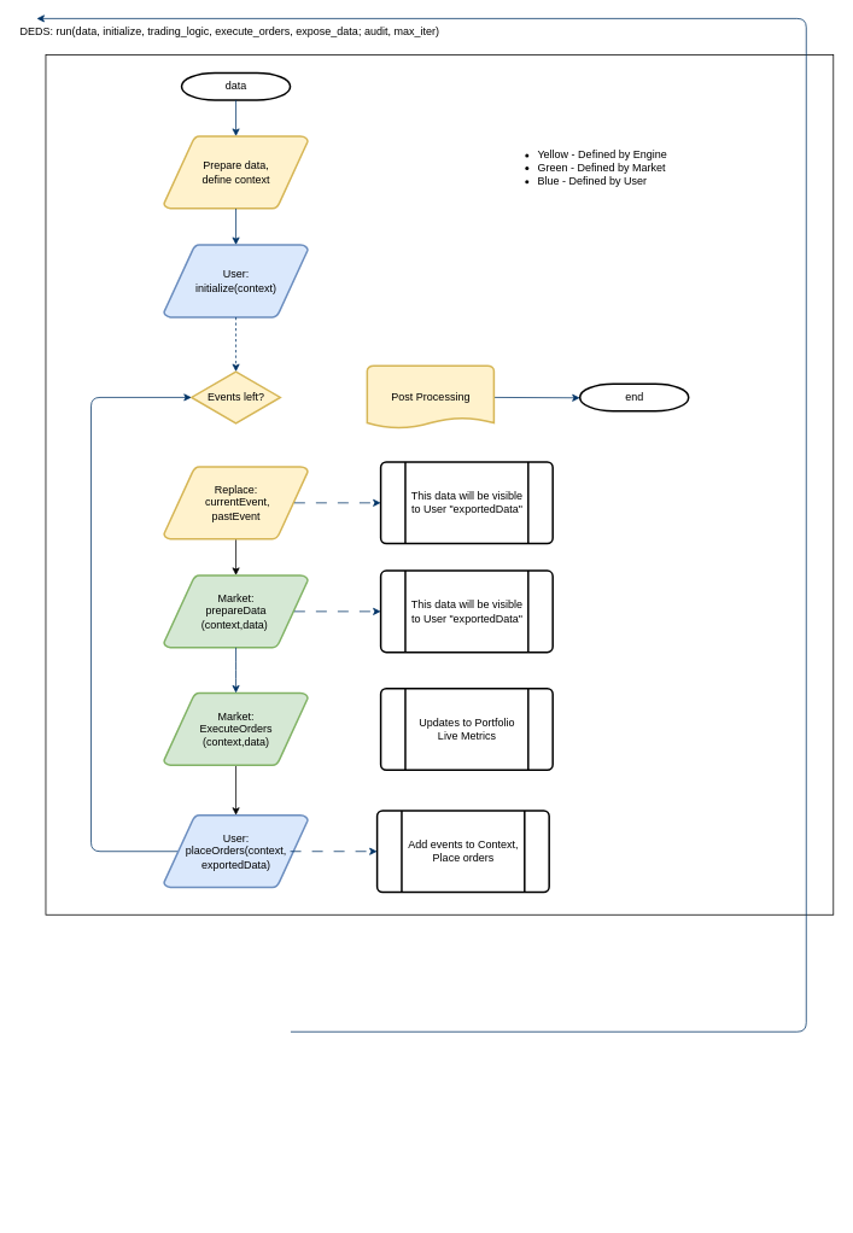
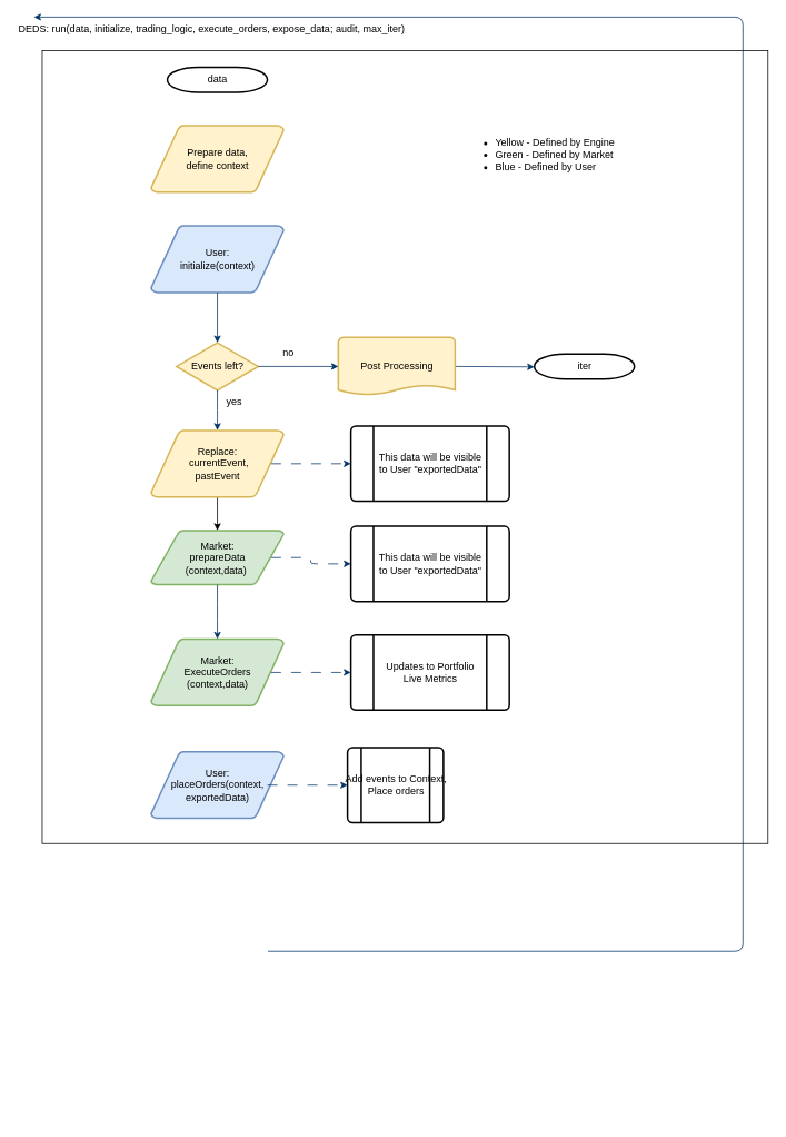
  <mxCell id="0" />
  <mxCell id="1" parent="0" />
  <mxCell id="2" value="" style="rounded=0;whiteSpace=wrap;html=1;fillColor=none;" vertex="1" parent="1"><mxGeometry x="50" y="60" width="870" height="950" as="geometry" /></mxCell>
  <mxCell id="3" value="data" style="shape=mxgraph.flowchart.terminator;strokeWidth=2;gradientColor=none;gradientDirection=north;fontStyle=0;html=1;" parent="1" vertex="1"><mxGeometry x="200" y="80" width="120" height="30" as="geometry" /></mxCell>
  <mxCell id="4" value="Prepare data,&lt;br&gt;define context" style="shape=mxgraph.flowchart.data;strokeWidth=2;gradientDirection=north;fontStyle=0;html=1;fillColor=#fff2cc;strokeColor=#d6b656;" parent="1" vertex="1"><mxGeometry x="180.5" y="150" width="159" height="80" as="geometry" /></mxCell>
- <mxCell id="5" value="Market:&lt;br&gt;prepareData&lt;br&gt;(context,data)&amp;nbsp;" style="shape=mxgraph.flowchart.data;strokeWidth=2;gradientDirection=north;fontStyle=0;html=1;fillColor=#d5e8d4;strokeColor=#82b366;" parent="1" vertex="1"><mxGeometry x="180.5" y="635" width="159" height="80" as="geometry" /></mxCell>
+ <mxCell id="5" value="Market:&lt;br&gt;prepareData&lt;br&gt;(context,data)&amp;nbsp;" style="shape=mxgraph.flowchart.data;strokeWidth=2;gradientDirection=north;fontStyle=0;html=1;fillColor=#d5e8d4;strokeColor=#82b366;" parent="1" vertex="1"><mxGeometry x="180.5" y="635" width="159" height="65" as="geometry" /></mxCell>
  <mxCell id="6" value="User:&lt;br&gt;initialize(context)" style="shape=mxgraph.flowchart.data;strokeWidth=2;gradientDirection=north;fontStyle=0;html=1;fillColor=#dae8fc;strokeColor=#6c8ebf;" parent="1" vertex="1"><mxGeometry x="180.5" y="270" width="159" height="80" as="geometry" /></mxCell>
  <mxCell id="7" value="Events left?" style="shape=mxgraph.flowchart.decision;strokeWidth=2;gradientDirection=north;fontStyle=0;html=1;fillColor=#fff2cc;strokeColor=#d6b656;" parent="1" vertex="1"><mxGeometry x="211" y="410" width="98" height="57" as="geometry" /></mxCell>
- <mxCell id="8" style="fontStyle=1;strokeColor=#003366;strokeWidth=1;html=1;" parent="1" source="3" target="4" edge="1"><mxGeometry relative="1" as="geometry" /></mxCell>
- <mxCell id="9" style="fontStyle=1;strokeColor=#003366;strokeWidth=1;html=1;" parent="1" source="4" target="6" edge="1"><mxGeometry relative="1" as="geometry" /></mxCell>
- <mxCell id="10" style="entryX=0.5;entryY=0;entryPerimeter=0;fontStyle=1;strokeColor=#003366;strokeWidth=1;html=1;dashed=1;" parent="1" source="6" target="7" edge="1"><mxGeometry relative="1" as="geometry" /></mxCell>
- <mxCell id="12" value="" style="edgeStyle=orthogonalEdgeStyle;rounded=0;orthogonalLoop=1;jettySize=auto;html=1;" edge="1" parent="1" source="13" target="27"><mxGeometry relative="1" as="geometry" /></mxCell>
+ <mxCell id="10" style="entryX=0.5;entryY=0;entryPerimeter=0;fontStyle=1;strokeColor=#003366;strokeWidth=1;html=1;" parent="1" source="6" target="7" edge="1"><mxGeometry relative="1" as="geometry" /></mxCell>
+ <mxCell id="11" value="" style="edgeStyle=elbowEdgeStyle;elbow=horizontal;fontColor=#001933;fontStyle=1;strokeColor=#003366;strokeWidth=1;html=1;" parent="1" source="7" target="29" edge="1"><mxGeometry width="100" height="100" as="geometry"><mxPoint y="120" as="sourcePoint" x="-60" /><mxPoint x="40" as="targetPoint" y="20" /></mxGeometry></mxCell>
  <mxCell id="13" value="Market:&lt;br&gt;ExecuteOrders&lt;br&gt;(context,data)" style="shape=mxgraph.flowchart.data;strokeWidth=2;gradientDirection=north;fontStyle=0;html=1;fillColor=#d5e8d4;strokeColor=#82b366;" parent="1" vertex="1"><mxGeometry x="180.5" y="765" width="159" height="80" as="geometry" /></mxCell>
+ <mxCell id="14" value="yes" style="text;fontStyle=0;html=1;strokeColor=none;gradientColor=none;fillColor=none;strokeWidth=2;align=center;" parent="1" vertex="1"><mxGeometry x="260" y="467" width="40" height="26" as="geometry" /></mxCell>
  <mxCell id="15" value="" style="edgeStyle=elbowEdgeStyle;elbow=horizontal;fontStyle=1;strokeColor=#003366;strokeWidth=1;html=1;" parent="1" source="5" target="13" edge="1"><mxGeometry width="100" height="100" as="geometry"><mxPoint y="225" as="sourcePoint" x="-60" /><mxPoint x="40" y="125" as="targetPoint" /></mxGeometry></mxCell>
  <mxCell id="16" value="Updates to Portfolio&lt;br&gt;Live Metrics" style="shape=mxgraph.flowchart.predefined_process;strokeWidth=2;gradientColor=none;gradientDirection=north;fontStyle=0;html=1;" parent="1" vertex="1"><mxGeometry x="420" y="760" width="190" height="90" as="geometry" /></mxCell>
- <mxCell id="18" value="" style="edgeStyle=elbowEdgeStyle;elbow=horizontal;entryX=0;entryY=0.5;entryPerimeter=0;fontStyle=1;strokeColor=#003366;strokeWidth=1;html=1;exitX=0.095;exitY=0.5;exitDx=0;exitDy=0;exitPerimeter=0;entryDx=0;entryDy=0;" parent="1" source="27" target="7" edge="1"><mxGeometry width="100" height="100" as="geometry"><mxPoint x="250" y="1012" as="sourcePoint" /><mxPoint x="211" y="467" as="targetPoint" /><Array as="points"><mxPoint x="100" y="898.5" /></Array></mxGeometry></mxCell>
- <mxCell id="19" value="end" style="shape=mxgraph.flowchart.terminator;strokeWidth=2;gradientColor=none;gradientDirection=north;fontStyle=0;html=1;" parent="1" vertex="1"><mxGeometry x="640" y="423.5" width="120" height="30" as="geometry" /></mxCell>
+ <mxCell id="17" value="" style="edgeStyle=elbowEdgeStyle;elbow=horizontal;exitX=0.905;exitY=0.5;exitPerimeter=0;fontStyle=1;strokeColor=#003366;strokeWidth=1;html=1;dashed=1;dashPattern=12 12;" parent="1" source="13" target="16" edge="1"><mxGeometry width="100" height="100" as="geometry"><mxPoint y="225" as="sourcePoint" x="-60" /><mxPoint x="40" y="125" as="targetPoint" /></mxGeometry></mxCell>
+ <mxCell id="19" value="iter" style="shape=mxgraph.flowchart.terminator;strokeWidth=2;gradientColor=none;gradientDirection=north;fontStyle=0;html=1;" parent="1" vertex="1"><mxGeometry x="640" y="423.5" width="120" height="30" as="geometry" /></mxCell>
  <mxCell id="20" value="" style="edgeStyle=elbowEdgeStyle;elbow=vertical;exitX=1;exitY=0.5;exitPerimeter=0;fontStyle=1;strokeColor=#003366;strokeWidth=1;html=1;exitDx=0;exitDy=0;" parent="1" source="22" edge="1"><mxGeometry width="100" height="100" as="geometry"><mxPoint x="810" y="520" as="sourcePoint" /><mxPoint x="640" y="439" as="targetPoint" /><Array as="points"><mxPoint x="670" y="439" /></Array></mxGeometry></mxCell>
  <mxCell id="21" value="" style="edgeStyle=elbowEdgeStyle;elbow=horizontal;exitX=1;exitY=0.5;exitPerimeter=0;entryX=0.905;entryY=0.5;entryPerimeter=0;fontStyle=1;strokeColor=#003366;strokeWidth=1;html=1;" parent="1" edge="1"><mxGeometry width="100" height="100" as="geometry"><mxPoint x="320.5" y="1139.25" as="sourcePoint" /><mxPoint x="40" as="targetPoint" y="20" /><Array as="points"><mxPoint x="890" y="1340" /></Array></mxGeometry></mxCell>
  <mxCell id="22" value="Post Processing" style="shape=mxgraph.flowchart.document;strokeWidth=2;gradientDirection=north;fontStyle=0;html=1;fillColor=#fff2cc;strokeColor=#d6b656;" vertex="1" parent="1"><mxGeometry x="405" y="403.5" width="140" height="70" as="geometry" /></mxCell>
+ <mxCell id="23" value="" style="edgeStyle=elbowEdgeStyle;elbow=horizontal;fontStyle=1;strokeColor=#003366;strokeWidth=1;html=1;exitX=1;exitY=0.5;exitDx=0;exitDy=0;exitPerimeter=0;" edge="1" parent="1" target="22" source="7"><mxGeometry width="100" height="100" as="geometry"><mxPoint x="360" y="480" as="sourcePoint" /><mxPoint x="25" y="-111.5" as="targetPoint" /></mxGeometry></mxCell>
+ <mxCell id="24" value="no" style="text;fontStyle=0;html=1;strokeColor=none;gradientColor=none;fillColor=none;strokeWidth=2;align=center;" vertex="1" parent="1"><mxGeometry x="325" y="408" width="40" height="26" as="geometry" /></mxCell>
  <mxCell id="25" value="This data will be visible &lt;br&gt;to User &quot;exportedData&quot;" style="shape=mxgraph.flowchart.predefined_process;strokeWidth=2;gradientColor=none;gradientDirection=north;fontStyle=0;html=1;" vertex="1" parent="1"><mxGeometry x="420" y="630" width="190" height="90" as="geometry" /></mxCell>
  <mxCell id="26" value="" style="edgeStyle=elbowEdgeStyle;elbow=horizontal;fontStyle=1;strokeColor=#003366;strokeWidth=1;html=1;exitX=0.905;exitY=0.5;exitDx=0;exitDy=0;exitPerimeter=0;dashed=1;dashPattern=12 12;" edge="1" parent="1" target="25" source="5"><mxGeometry width="100" height="100" as="geometry"><mxPoint x="350" y="705" as="sourcePoint" /><mxPoint x="40" y="-5" as="targetPoint" /></mxGeometry></mxCell>
  <mxCell id="27" value="User:&lt;br&gt;placeOrders(context,&lt;br&gt;exportedData)" style="shape=mxgraph.flowchart.data;strokeWidth=2;gradientDirection=north;fontStyle=0;html=1;fillColor=#dae8fc;strokeColor=#6c8ebf;" vertex="1" parent="1"><mxGeometry x="180.5" y="900" width="159" height="80" as="geometry" /></mxCell>
  <mxCell id="28" value="" style="edgeStyle=orthogonalEdgeStyle;rounded=0;orthogonalLoop=1;jettySize=auto;html=1;" edge="1" parent="1" source="29" target="5"><mxGeometry relative="1" as="geometry" /></mxCell>
  <mxCell id="29" value="Replace:&lt;br&gt;&amp;nbsp;currentEvent,&lt;br&gt;pastEvent" style="shape=mxgraph.flowchart.data;strokeWidth=2;gradientDirection=north;fontStyle=0;html=1;fillColor=#fff2cc;strokeColor=#d6b656;" vertex="1" parent="1"><mxGeometry x="180.5" y="515" width="159" height="80" as="geometry" /></mxCell>
  <mxCell id="30" value="This data will be visible &lt;br&gt;to User &quot;exportedData&quot;" style="shape=mxgraph.flowchart.predefined_process;strokeWidth=2;gradientColor=none;gradientDirection=north;fontStyle=0;html=1;" vertex="1" parent="1"><mxGeometry x="420" y="510" width="190" height="90" as="geometry" /></mxCell>
  <mxCell id="31" value="" style="edgeStyle=elbowEdgeStyle;elbow=horizontal;fontStyle=1;strokeColor=#003366;strokeWidth=1;html=1;exitX=0.905;exitY=0.5;exitDx=0;exitDy=0;exitPerimeter=0;dashed=1;dashPattern=12 12;" edge="1" parent="1" source="29" target="30"><mxGeometry width="100" height="100" as="geometry"><mxPoint x="350" y="585" as="sourcePoint" /><mxPoint x="40" y="-125" as="targetPoint" /></mxGeometry></mxCell>
- <mxCell id="32" value="Add events to Context,&lt;br&gt;Place orders" style="shape=mxgraph.flowchart.predefined_process;strokeWidth=2;gradientColor=none;gradientDirection=north;fontStyle=0;html=1;" vertex="1" parent="1"><mxGeometry x="416" y="895" width="190" height="90" as="geometry" /></mxCell>
+ <mxCell id="32" value="Add events to Context,&lt;br&gt;Place orders" style="shape=mxgraph.flowchart.predefined_process;strokeWidth=2;gradientColor=none;gradientDirection=north;fontStyle=0;html=1;" vertex="1" parent="1"><mxGeometry x="416" y="895" width="115" height="90" as="geometry" /></mxCell>
  <mxCell id="33" value="" style="edgeStyle=elbowEdgeStyle;elbow=horizontal;exitX=0.905;exitY=0.5;exitPerimeter=0;fontStyle=1;strokeColor=#003366;strokeWidth=1;html=1;dashed=1;dashPattern=12 12;" edge="1" parent="1" target="32"><mxGeometry width="100" height="100" as="geometry"><mxPoint x="320" y="940" as="sourcePoint" /><mxPoint x="36" y="260" as="targetPoint" /></mxGeometry></mxCell>
  <mxCell id="34" value="&lt;ul&gt;&lt;li style=&quot;text-align: left;&quot;&gt;Yellow - Defined by Engine&lt;/li&gt;&lt;li style=&quot;text-align: left;&quot;&gt;Green - Defined by Market&lt;/li&gt;&lt;li style=&quot;text-align: left;&quot;&gt;Blue - Defined by User&lt;/li&gt;&lt;/ul&gt;" style="text;html=1;strokeColor=none;fillColor=none;align=center;verticalAlign=middle;whiteSpace=wrap;rounded=0;" vertex="1" parent="1"><mxGeometry x="520" y="170" width="250" height="30" as="geometry" /></mxCell>
  <mxCell id="35" value="&lt;div style=&quot;&quot;&gt;DEDS: run(data, initialize, trading_logic, execute_orders, expose_data; audit, max_iter)&lt;/div&gt;" style="text;html=1;strokeColor=none;fillColor=none;align=left;verticalAlign=middle;whiteSpace=wrap;rounded=0;" vertex="1" parent="1"><mxGeometry x="20" width="510" height="30" as="geometry" y="20" /></mxCell>
